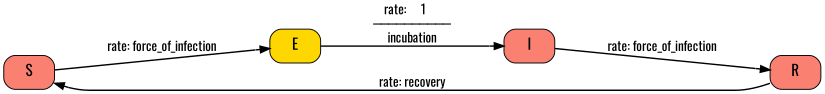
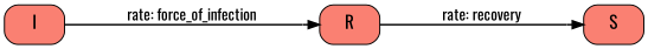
  digraph {
    fontname=Oswald
    rankdir=LR
    node [fillcolor=salmon fontname=Oswald fontsize=16 shape=Mrecord style="filled,rounded"]
    edge [arrowhead=normalnone arrowtail=none dir=both fontname=Oswald minlen=3 penwidth=1.5 style=solid]
    n1 [label=S]
-   n2 [fillcolor=gold label=E]
    n3 [label=I]
    n4 [label=R]
-   n1 -> n2 [label="rate: force_of_infection"]
-   n2 -> n3 [label="rate:     1     \n──────────\nincubation"]
    n3 -> n4 [label="rate: force_of_infection"]
    n4 -> n1 [label="rate: recovery"]
  }
